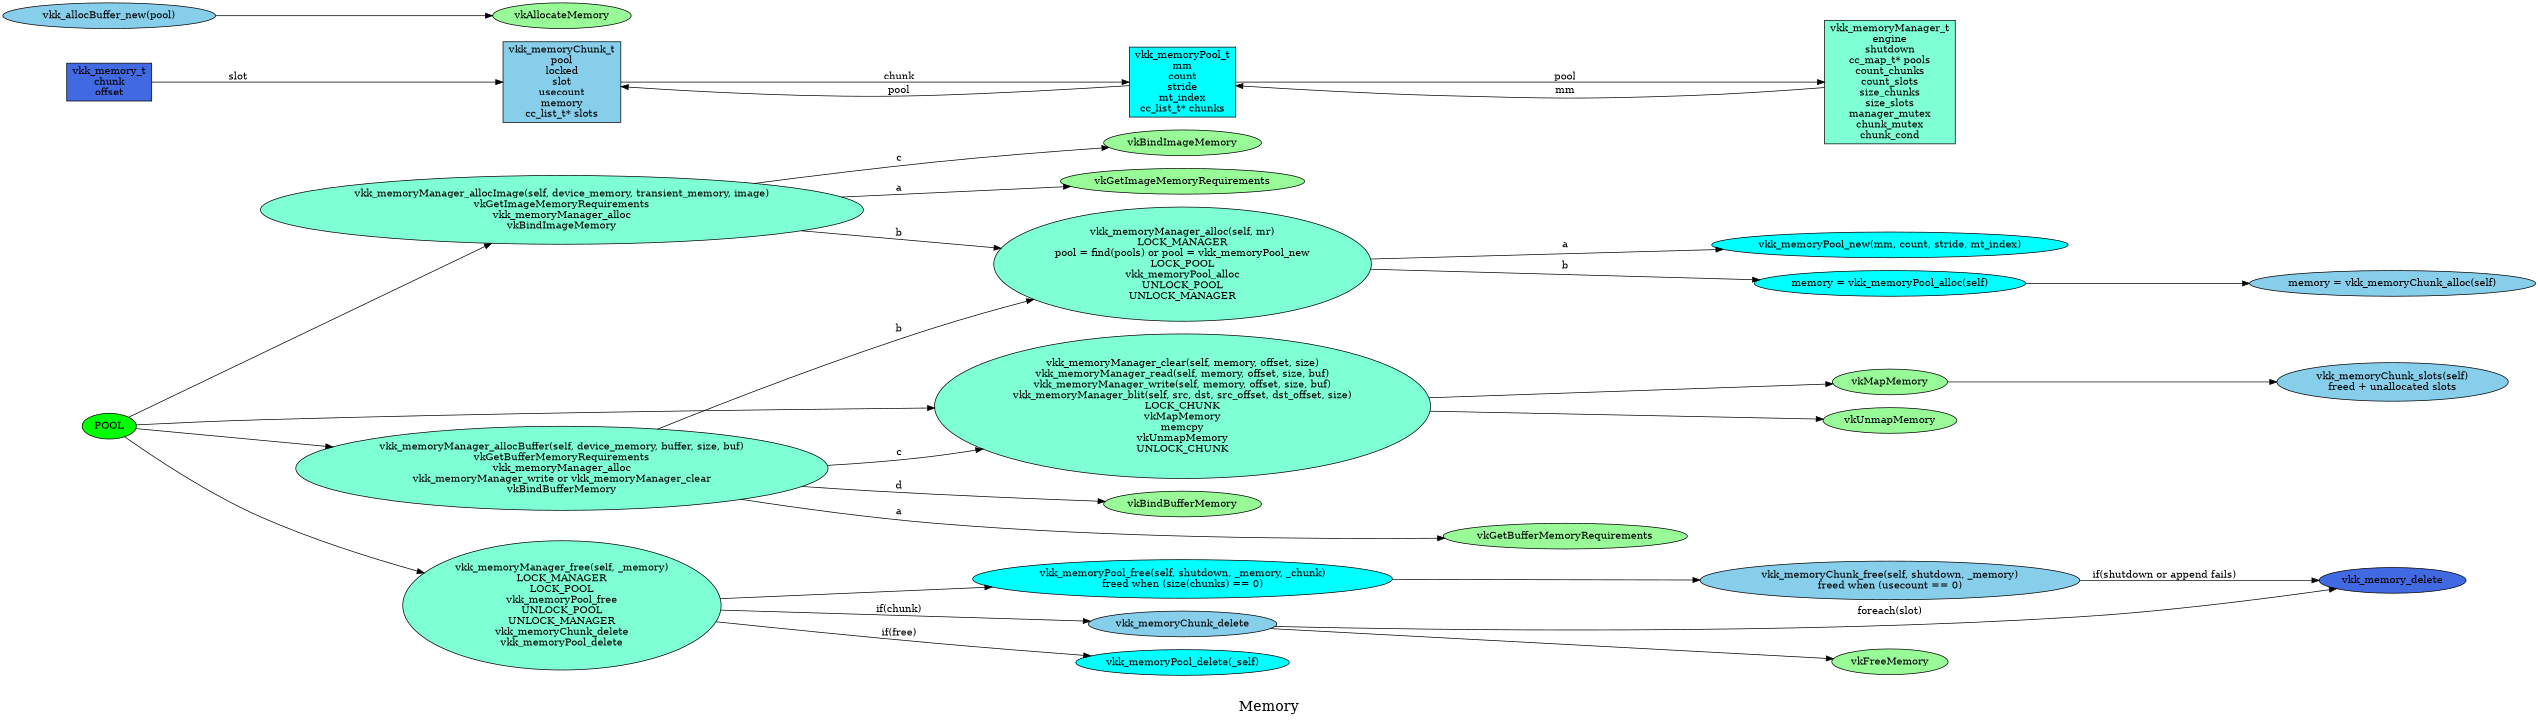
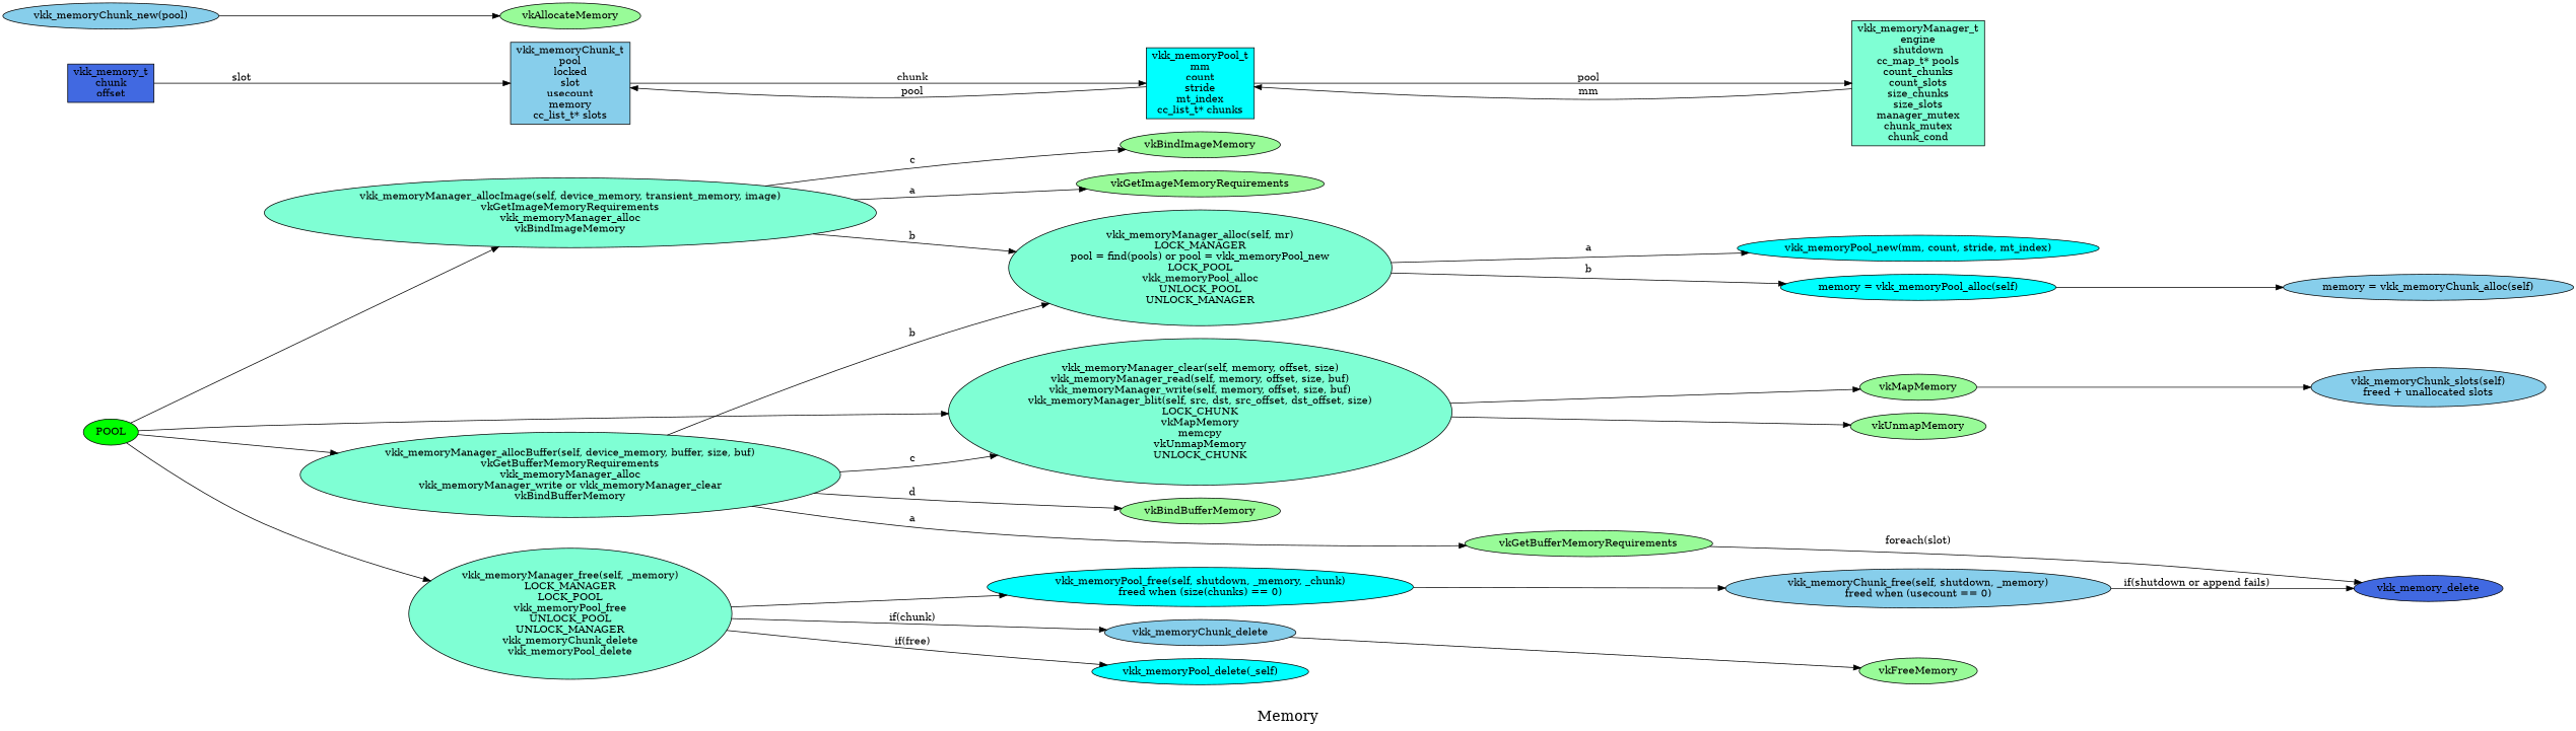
  digraph {
    fontsize=20
    label=Memory
    rankdir=LR
    node [fillcolor=palegreen style=filled]
    n1 [fillcolor=green label=POOL]
    n2 [fillcolor=aquamarine label="vkk_memoryManager_allocImage(self, device_memory, transient_memory, image)\nvkGetImageMemoryRequirements\nvkk_memoryManager_alloc\nvkBindImageMemory"]
    n3 [fillcolor=aquamarine label="vkk_memoryManager_allocBuffer(self, device_memory, buffer, size, buf)\nvkGetBufferMemoryRequirements\nvkk_memoryManager_alloc\nvkk_memoryManager_write or vkk_memoryManager_clear\nvkBindBufferMemory"]
    n4 [fillcolor=aquamarine label="vkk_memoryManager_free(self, _memory)\nLOCK_MANAGER\nLOCK_POOL\nvkk_memoryPool_free\nUNLOCK_POOL\nUNLOCK_MANAGER\nvkk_memoryChunk_delete\nvkk_memoryPool_delete"]
    n5 [fillcolor=aquamarine label="vkk_memoryManager_clear(self, memory, offset, size)\nvkk_memoryManager_read(self, memory, offset, size, buf)\nvkk_memoryManager_write(self, memory, offset, size, buf)\nvkk_memoryManager_blit(self, src, dst, src_offset, dst_offset, size)\nLOCK_CHUNK\nvkMapMemory\nmemcpy\nvkUnmapMemory\nUNLOCK_CHUNK"]
    n6 [fillcolor=aquamarine label="vkk_memoryManager_alloc(self, mr)\nLOCK_MANAGER\npool = find(pools) or pool = vkk_memoryPool_new\nLOCK_POOL\nvkk_memoryPool_alloc\nUNLOCK_POOL\nUNLOCK_MANAGER"]
    vkBindImageMemory
    vkGetImageMemoryRequirements
    vkBindBufferMemory
    vkGetBufferMemoryRequirements
    n11 [fillcolor=skyblue label=vkk_memoryChunk_delete]
    n12 [fillcolor=cyan label="vkk_memoryPool_free(self, shutdown, _memory, _chunk)\nfreed when (size(chunks) == 0)"]
    n13 [fillcolor=cyan label="vkk_memoryPool_delete(_self)"]
    vkMapMemory
    vkUnmapMemory
    n16 [fillcolor=royalblue label="vkk_memory_t\nchunk\noffset" shape=box]
    n17 [fillcolor=skyblue label="vkk_memoryChunk_t\npool\nlocked\nslot\nusecount\nmemory\ncc_list_t* slots" shape=box]
    n18 [fillcolor=cyan label="vkk_memoryPool_t\nmm\ncount\nstride\nmt_index\ncc_list_t* chunks" shape=box]
    n19 [fillcolor=royalblue label=vkk_memory_delete]
    n20 [fillcolor=aquamarine label="vkk_memoryManager_t\nengine\nshutdown\ncc_map_t* pools\ncount_chunks\ncount_slots\nsize_chunks\nsize_slots\nmanager_mutex\nchunk_mutex\nchunk_cond" shape=box]
-   n21 [fillcolor=skyblue label="vkk_allocBuffer_new(pool)"]
+   n21 [fillcolor=skyblue label="vkk_memoryChunk_new(pool)"]
    vkAllocateMemory
    n23 [fillcolor=skyblue label="vkk_memoryChunk_slots(self)\nfreed + unallocated slots"]
    n24 [fillcolor=skyblue label="memory = vkk_memoryChunk_alloc(self)"]
    n25 [fillcolor=skyblue label="vkk_memoryChunk_free(self, shutdown, _memory)\nfreed when (usecount == 0)"]
    vkFreeMemory
    n27 [fillcolor=cyan label="vkk_memoryPool_new(mm, count, stride, mt_index)"]
    n28 [fillcolor=cyan label="memory = vkk_memoryPool_alloc(self)"]
    n1 -> n2
    n1 -> n3
    n1 -> n4
    n1 -> n5
    n2 -> n6 [label=b]
    n2 -> vkBindImageMemory [label=c]
    n2 -> vkGetImageMemoryRequirements [label=a]
    n3 -> n5 [label=c]
    n3 -> n6 [label=b]
    n3 -> vkBindBufferMemory [label=d]
    n3 -> vkGetBufferMemoryRequirements [label=a]
    n4 -> n11 [label="if(chunk)"]
    n4 -> n12
    n4 -> n13 [label="if(free)"]
    n5 -> vkMapMemory
    n5 -> vkUnmapMemory
    n6 -> n27 [label=a]
    n6 -> n28 [label=b]
-   n11 -> n19 [label="foreach(slot)"]
+   vkGetBufferMemoryRequirements -> n19 [label="foreach(slot)"]
    n11 -> vkFreeMemory
    n12 -> n25
    vkMapMemory -> n23
    n16 -> n17 [label=slot]
    n17 -> n18 [label=chunk]
    n18 -> n17 [label=pool]
    n18 -> n20 [label=pool]
    n20 -> n18 [label=mm]
    n21 -> vkAllocateMemory
    n25 -> n19 [label="if(shutdown or append fails)"]
    n28 -> n24
  }
